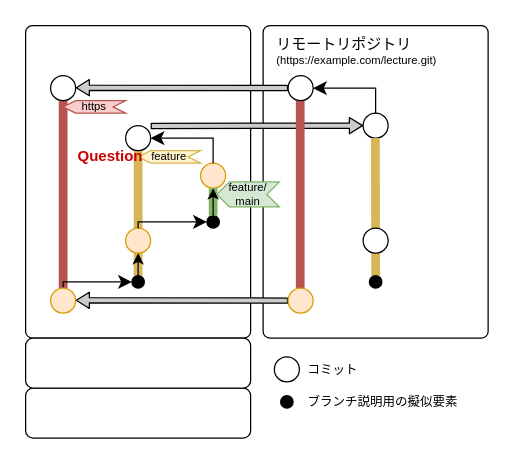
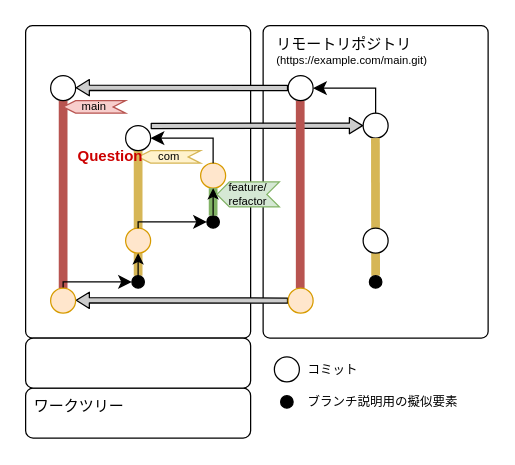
  <mxCell id="0" />
  <mxCell id="1" parent="0" />
  <mxCell id="2" value="" style="rounded=1;whiteSpace=wrap;html=1;arcSize=3;movable=1;resizable=1;rotatable=1;deletable=1;editable=1;locked=0;connectable=1;" parent="1" vertex="1"><mxGeometry x="20" y="20" width="180" height="250" as="geometry" /></mxCell>
  <mxCell id="3" style="edgeStyle=none;html=1;exitX=0.5;exitY=1;exitDx=0;exitDy=0;endArrow=none;endFill=0;strokeWidth=7;fillColor=#fff2cc;strokeColor=#d6b656;entryX=0.5;entryY=0;entryDx=0;entryDy=0;" parent="1" source="12" target="9" edge="1"><mxGeometry relative="1" as="geometry"><mxPoint x="105" y="120" as="sourcePoint" /><mxPoint x="105.34" y="180" as="targetPoint" /></mxGeometry></mxCell>
  <mxCell id="4" value="" style="rounded=1;whiteSpace=wrap;html=1;arcSize=15;movable=0;resizable=0;rotatable=0;deletable=0;editable=0;locked=1;connectable=0;" parent="1" vertex="1"><mxGeometry x="20" y="310" width="180" height="40" as="geometry" /></mxCell>
  <mxCell id="5" value="" style="rounded=1;whiteSpace=wrap;html=1;arcSize=15;movable=0;resizable=0;rotatable=0;deletable=0;editable=0;locked=1;connectable=0;" parent="1" vertex="1"><mxGeometry x="20" y="270" width="180" height="40" as="geometry" /></mxCell>
  <mxCell id="6" value="" style="rounded=1;whiteSpace=wrap;html=1;arcSize=3;movable=1;resizable=1;rotatable=1;deletable=1;editable=1;locked=0;connectable=1;" parent="1" vertex="1"><mxGeometry x="210" y="20" width="180" height="250" as="geometry" /></mxCell>
  <mxCell id="7" value="" style="ellipse;whiteSpace=wrap;html=1;fillColor=#ffe6cc;strokeColor=#d79b00;" parent="1" vertex="1"><mxGeometry x="100" y="182" width="20" height="20" as="geometry" /></mxCell>
  <mxCell id="8" style="edgeStyle=none;html=1;exitX=0.5;exitY=0;exitDx=0;exitDy=0;entryX=0.5;entryY=1;entryDx=0;entryDy=0;" parent="1" source="9" target="7" edge="1"><mxGeometry relative="1" as="geometry" /></mxCell>
  <mxCell id="9" value="" style="ellipse;whiteSpace=wrap;html=1;fillColor=#000000;" parent="1" vertex="1"><mxGeometry x="105" y="220" width="10" height="10" as="geometry" /></mxCell>
  <mxCell id="10" value="" style="ellipse;whiteSpace=wrap;html=1;fillColor=#ffe6cc;strokeColor=#d79b00;" parent="1" vertex="1"><mxGeometry x="160" y="130" width="20" height="20" as="geometry" /></mxCell>
  <mxCell id="11" value="" style="ellipse;whiteSpace=wrap;html=1;fillColor=#000000;" parent="1" vertex="1"><mxGeometry x="165" y="172" width="10" height="10" as="geometry" /></mxCell>
  <mxCell id="12" value="" style="ellipse;whiteSpace=wrap;html=1;" parent="1" vertex="1"><mxGeometry x="100" y="100" width="20" height="20" as="geometry" /></mxCell>
  <mxCell id="13" value="" style="edgeStyle=segmentEdgeStyle;endArrow=classic;html=1;curved=0;rounded=0;endSize=8;startSize=8;exitX=0.5;exitY=0;exitDx=0;exitDy=0;entryX=1;entryY=0.5;entryDx=0;entryDy=0;" parent="1" source="10" target="12" edge="1"><mxGeometry width="50" height="50" relative="1" as="geometry"><mxPoint x="-90" y="120" as="sourcePoint" /><mxPoint x="-40" y="70" as="targetPoint" /><Array as="points"><mxPoint x="170" y="110" /></Array></mxGeometry></mxCell>
  <mxCell id="14" value="" style="ellipse;whiteSpace=wrap;html=1;" parent="1" vertex="1"><mxGeometry x="290" y="90" width="20" height="20" as="geometry" /></mxCell>
  <mxCell id="15" value="" style="edgeStyle=segmentEdgeStyle;endArrow=classic;html=1;curved=0;rounded=0;endSize=8;startSize=8;exitX=0.5;exitY=0;exitDx=0;exitDy=0;entryX=1;entryY=0.5;entryDx=0;entryDy=0;" parent="1" edge="1"><mxGeometry width="50" height="50" relative="1" as="geometry"><mxPoint x="300" y="90" as="sourcePoint" /><mxPoint x="250" y="70" as="targetPoint" /><Array as="points"><mxPoint x="300" y="70" /></Array></mxGeometry></mxCell>
  <mxCell id="16" value="" style="shape=flexArrow;endArrow=classic;html=1;width=4.186;endSize=3.163;endWidth=7.82;fillColor=#CCCCCC;" parent="1" edge="1"><mxGeometry width="50" height="50" relative="1" as="geometry"><mxPoint x="230" y="240" as="sourcePoint" /><mxPoint x="60" y="239.77" as="targetPoint" /></mxGeometry></mxCell>
  <mxCell id="17" value="" style="shape=flexArrow;endArrow=classic;html=1;width=4.186;endSize=3.163;endWidth=7.82;fillColor=#CCCCCC;" parent="1" edge="1"><mxGeometry width="50" height="50" relative="1" as="geometry"><mxPoint x="120" y="100.23" as="sourcePoint" /><mxPoint x="290" y="100" as="targetPoint" /></mxGeometry></mxCell>
  <mxCell id="18" style="edgeStyle=none;html=1;exitX=0.5;exitY=1;exitDx=0;exitDy=0;entryX=0.5;entryY=0;entryDx=0;entryDy=0;endArrow=none;endFill=0;strokeWidth=7;fillColor=#f8cecc;strokeColor=#b85450;" parent="1" source="30" target="28" edge="1"><mxGeometry relative="1" as="geometry" /></mxCell>
  <mxCell id="19" value="" style="shape=flexArrow;endArrow=classic;html=1;width=4.186;endSize=3.163;endWidth=7.82;fillColor=#CCCCCC;" parent="1" edge="1"><mxGeometry width="50" height="50" relative="1" as="geometry"><mxPoint x="230" y="69.86" as="sourcePoint" /><mxPoint x="60" y="69.63" as="targetPoint" /></mxGeometry></mxCell>
  <mxCell id="20" value="リモートリポジトリ" style="text;html=1;align=center;verticalAlign=middle;whiteSpace=wrap;rounded=0;" parent="1" vertex="1"><mxGeometry x="210" y="20" width="130" height="30" as="geometry" /></mxCell>
+ <mxCell id="21" value="ワークツリー" style="text;html=1;align=left;verticalAlign=middle;whiteSpace=wrap;rounded=0;" parent="1" vertex="1"><mxGeometry x="25" y="310" width="90" height="30" as="geometry" /></mxCell>
  <mxCell id="22" style="edgeStyle=none;html=1;endArrow=none;endFill=0;strokeWidth=7;fillColor=#d5e8d4;strokeColor=#82b366;entryX=0.5;entryY=0;entryDx=0;entryDy=0;exitX=0.5;exitY=1;exitDx=0;exitDy=0;" parent="1" edge="1"><mxGeometry relative="1" as="geometry"><mxPoint x="170" y="150" as="sourcePoint" /><mxPoint x="170" y="172" as="targetPoint" /></mxGeometry></mxCell>
  <mxCell id="23" style="edgeStyle=none;html=1;entryX=0.5;entryY=1;entryDx=0;entryDy=0;" parent="1" source="11" target="10" edge="1"><mxGeometry relative="1" as="geometry" /></mxCell>
  <mxCell id="24" value="" style="edgeStyle=segmentEdgeStyle;endArrow=classic;html=1;curved=0;rounded=0;endSize=8;startSize=8;exitX=0.5;exitY=0;exitDx=0;exitDy=0;entryX=0;entryY=0.5;entryDx=0;entryDy=0;" parent="1" edge="1"><mxGeometry width="50" height="50" relative="1" as="geometry"><mxPoint x="110" y="182" as="sourcePoint" /><mxPoint x="165" y="177" as="targetPoint" /><Array as="points"><mxPoint x="110" y="177" /></Array></mxGeometry></mxCell>
  <mxCell id="25" value="" style="edgeStyle=segmentEdgeStyle;endArrow=classic;html=1;curved=0;rounded=0;endSize=8;startSize=8;exitX=0.5;exitY=0;exitDx=0;exitDy=0;entryX=0;entryY=0.5;entryDx=0;entryDy=0;" parent="1" source="28" target="9" edge="1"><mxGeometry width="50" height="50" relative="1" as="geometry"><mxPoint x="130" y="170" as="sourcePoint" /><mxPoint x="100" y="220" as="targetPoint" /><Array as="points"><mxPoint x="50" y="225" /></Array></mxGeometry></mxCell>
  <mxCell id="26" style="edgeStyle=none;html=1;exitX=0.5;exitY=1;exitDx=0;exitDy=0;entryX=0.5;entryY=0;entryDx=0;entryDy=0;endArrow=none;endFill=0;strokeWidth=7;fillColor=#f8cecc;strokeColor=#b85450;" parent="1" edge="1"><mxGeometry relative="1" as="geometry"><mxPoint x="239.68" y="80" as="sourcePoint" /><mxPoint x="239.68" y="230" as="targetPoint" /></mxGeometry></mxCell>
  <mxCell id="27" value="" style="ellipse;whiteSpace=wrap;html=1;fillColor=#ffe6cc;strokeColor=#d79b00;" parent="1" vertex="1"><mxGeometry x="230" y="230" width="20" height="20" as="geometry" /></mxCell>
  <mxCell id="28" value="" style="ellipse;whiteSpace=wrap;html=1;fillColor=#ffe6cc;strokeColor=#d79b00;" parent="1" vertex="1"><mxGeometry x="40" y="230" width="20" height="20" as="geometry" /></mxCell>
  <mxCell id="29" value="" style="ellipse;whiteSpace=wrap;html=1;" parent="1" vertex="1"><mxGeometry x="230" y="60" width="20" height="20" as="geometry" /></mxCell>
  <mxCell id="30" value="" style="ellipse;whiteSpace=wrap;html=1;" parent="1" vertex="1"><mxGeometry x="40" y="60" width="20" height="20" as="geometry" /></mxCell>
  <mxCell id="31" style="edgeStyle=none;html=1;exitX=0.5;exitY=1;exitDx=0;exitDy=0;endArrow=none;endFill=0;strokeWidth=7;fillColor=#fff2cc;strokeColor=#d6b656;entryX=0.5;entryY=0;entryDx=0;entryDy=0;" parent="1" target="32" edge="1"><mxGeometry relative="1" as="geometry"><mxPoint x="299.82" y="110" as="sourcePoint" /><mxPoint x="299.82" y="210" as="targetPoint" /></mxGeometry></mxCell>
  <mxCell id="32" value="" style="ellipse;whiteSpace=wrap;html=1;fillColor=#000000;" parent="1" vertex="1"><mxGeometry x="295" y="220" width="10" height="10" as="geometry" /></mxCell>
  <mxCell id="33" value="" style="ellipse;whiteSpace=wrap;html=1;" parent="1" vertex="1"><mxGeometry x="290" y="182" width="20" height="20" as="geometry" /></mxCell>
- <mxCell id="34" value="&lt;font style=&quot;font-size: 9px;&quot;&gt;(https://example.com/lecture.git)&lt;/font&gt;" style="text;html=1;align=left;verticalAlign=middle;whiteSpace=wrap;rounded=0;" parent="1" vertex="1"><mxGeometry x="219" y="32" width="140" height="30" as="geometry" /></mxCell>
- <mxCell id="35" value="https" style="shape=step;perimeter=stepPerimeter;whiteSpace=wrap;html=1;fixedSize=1;direction=west;size=10;fillColor=#f8cecc;strokeColor=#b85450;fontSize=9;" parent="1" vertex="1"><mxGeometry x="50" y="80" width="50" height="10" as="geometry" /></mxCell>
- <mxCell id="36" value="feature" style="shape=step;perimeter=stepPerimeter;whiteSpace=wrap;html=1;fixedSize=1;direction=west;size=10;fillColor=#fff2cc;strokeColor=#d6b656;fontSize=9;" parent="1" vertex="1"><mxGeometry x="110" y="120" width="50" height="10" as="geometry" /></mxCell>
- <mxCell id="37" value="feature/&lt;div&gt;main&lt;/div&gt;" style="shape=step;perimeter=stepPerimeter;whiteSpace=wrap;html=1;fixedSize=1;direction=west;size=10;fillColor=#d5e8d4;strokeColor=#82b366;fontSize=9;" parent="1" vertex="1"><mxGeometry x="173" y="145" width="50" height="20" as="geometry" /></mxCell>
+ <mxCell id="34" value="&lt;font style=&quot;font-size: 9px;&quot;&gt;(https://example.com/main.git)&lt;/font&gt;" style="text;html=1;align=left;verticalAlign=middle;whiteSpace=wrap;rounded=0;" parent="1" vertex="1"><mxGeometry x="219" y="32" width="140" height="30" as="geometry" /></mxCell>
+ <mxCell id="35" value="main" style="shape=step;perimeter=stepPerimeter;whiteSpace=wrap;html=1;fixedSize=1;direction=west;size=10;fillColor=#f8cecc;strokeColor=#b85450;fontSize=9;" parent="1" vertex="1"><mxGeometry x="50" y="80" width="50" height="10" as="geometry" /></mxCell>
+ <mxCell id="36" value="com" style="shape=step;perimeter=stepPerimeter;whiteSpace=wrap;html=1;fixedSize=1;direction=west;size=10;fillColor=#fff2cc;strokeColor=#d6b656;fontSize=9;" parent="1" vertex="1"><mxGeometry x="110" y="120" width="50" height="10" as="geometry" /></mxCell>
+ <mxCell id="37" value="feature/&lt;div&gt;refactor&lt;/div&gt;" style="shape=step;perimeter=stepPerimeter;whiteSpace=wrap;html=1;fixedSize=1;direction=west;size=10;fillColor=#d5e8d4;strokeColor=#82b366;fontSize=9;" parent="1" vertex="1"><mxGeometry x="173" y="145" width="50" height="20" as="geometry" /></mxCell>
  <mxCell id="38" value="" style="ellipse;whiteSpace=wrap;html=1;" parent="1" vertex="1"><mxGeometry x="219" y="285" width="20" height="20" as="geometry" /></mxCell>
  <mxCell id="39" value="コミット" style="text;html=1;align=left;verticalAlign=middle;whiteSpace=wrap;rounded=0;fontSize=10;" parent="1" vertex="1"><mxGeometry x="244" y="280" width="70" height="30" as="geometry" /></mxCell>
  <mxCell id="40" value="" style="ellipse;whiteSpace=wrap;html=1;fillColor=#000000;direction=south;" parent="1" vertex="1"><mxGeometry x="224" y="316" width="10" height="10" as="geometry" /></mxCell>
  <mxCell id="41" value="ブランチ説明用の擬似要素" style="text;html=1;align=left;verticalAlign=middle;whiteSpace=wrap;rounded=0;fontSize=10;" parent="1" vertex="1"><mxGeometry x="244" y="306" width="136" height="30" as="geometry" /></mxCell>
  <mxCell id="42" value="&lt;b&gt;&lt;font style=&quot;font-size: 12px; color: rgb(204, 0, 0);&quot;&gt;Question&lt;/font&gt;&lt;/b&gt;" style="text;html=1;align=left;verticalAlign=middle;whiteSpace=wrap;rounded=0;fontSize=10;fontColor=light-dark(#c20505, #ededed);" parent="1" vertex="1"><mxGeometry x="60" y="110" width="70" height="30" as="geometry" /></mxCell>
